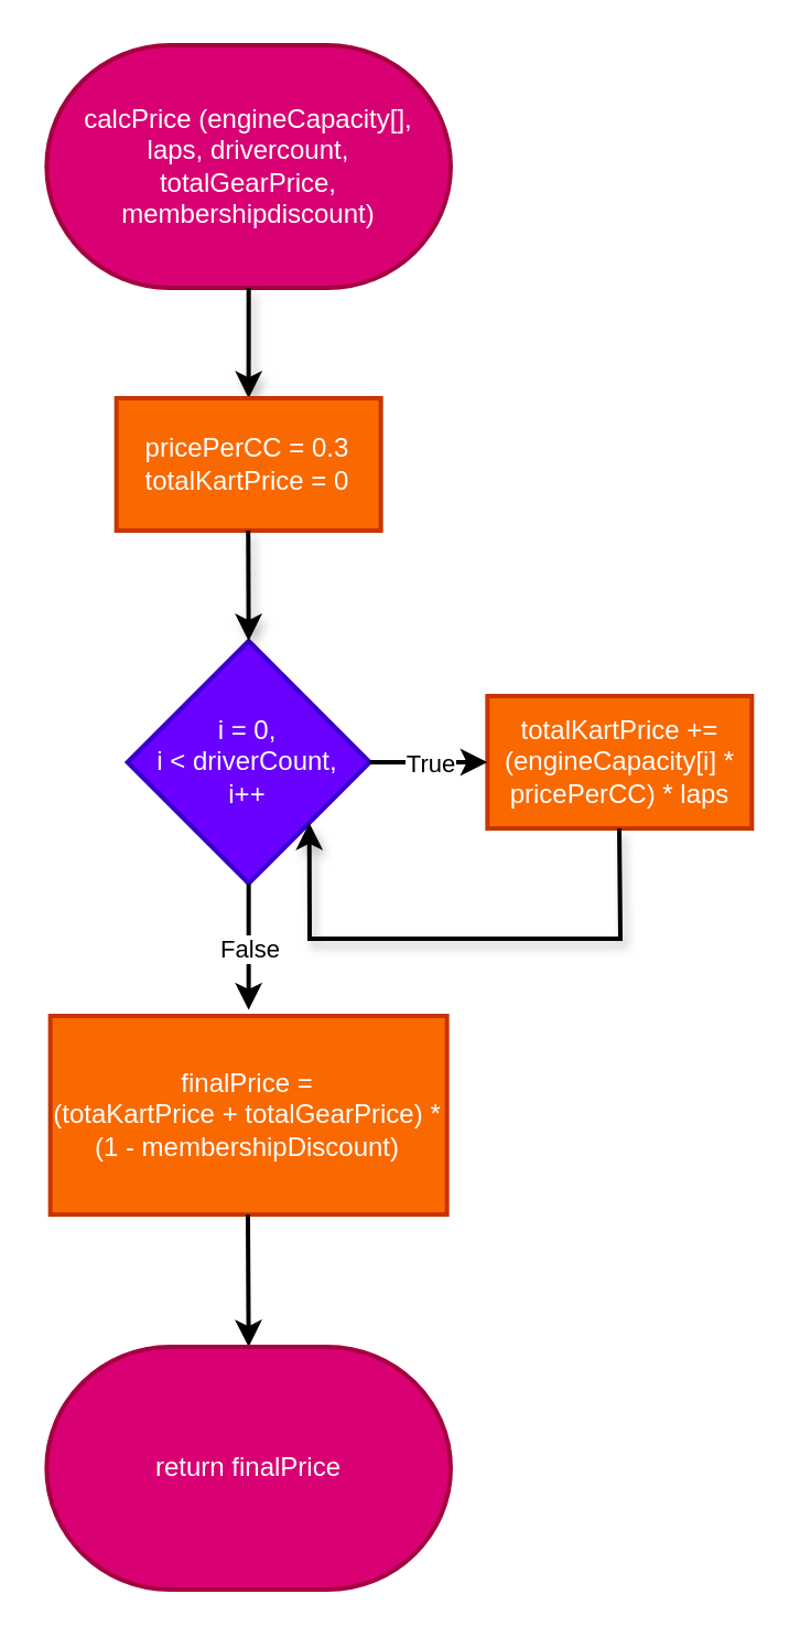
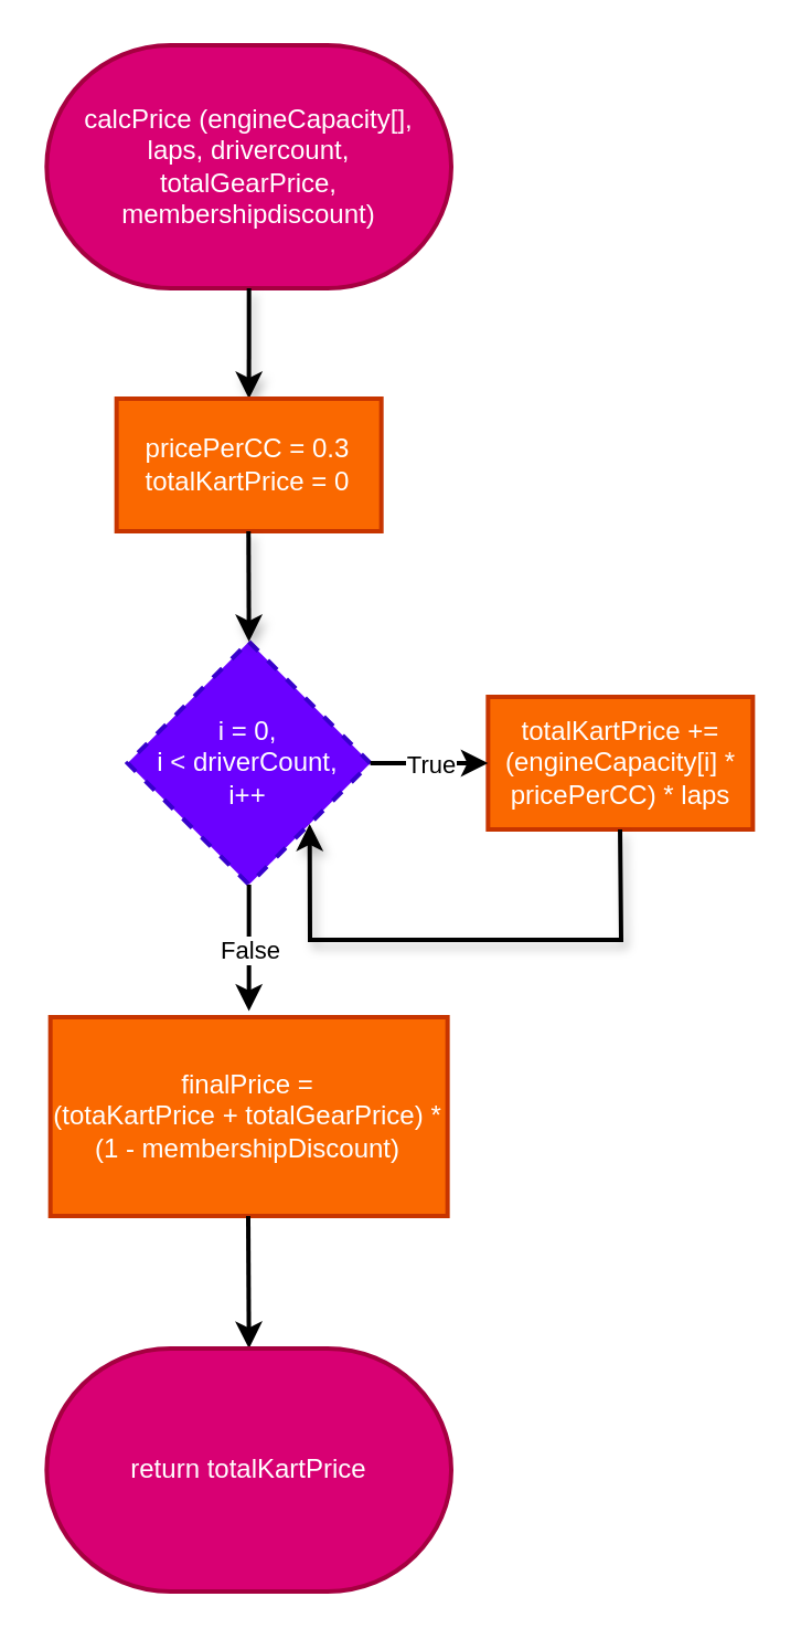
  <mxCell id="0" />
  <mxCell id="1" parent="0" />
  <mxCell id="2" value="calcPrice (engineCapacity[],&lt;br&gt;laps, drivercount,&lt;br&gt;totalGearPrice, membershipdiscount)" style="strokeWidth=2;html=1;shape=mxgraph.flowchart.terminator;whiteSpace=wrap;fillColor=#d80073;fontColor=#ffffff;strokeColor=#A50040;" parent="1" vertex="1"><mxGeometry x="20.67" y="20" width="183.33" height="110" as="geometry" /></mxCell>
  <mxCell id="3" value="" style="edgeStyle=none;html=1;strokeWidth=2;shadow=1;entryX=0.5;entryY=0;entryDx=0;entryDy=0;exitX=0.5;exitY=1;exitDx=0;exitDy=0;exitPerimeter=0;" parent="1" target="6" edge="1" source="2"><mxGeometry relative="1" as="geometry"><mxPoint x="111.99" y="130" as="sourcePoint" /><mxPoint x="112.33" y="180" as="targetPoint" /></mxGeometry></mxCell>
  <mxCell id="4" value="totalKartPrice += (engineCapacity[i] * pricePerCC) * laps" style="whiteSpace=wrap;html=1;strokeWidth=2;fillColor=#fa6800;fontColor=#FFFFFF;strokeColor=#C73500;" parent="1" vertex="1"><mxGeometry x="220.67" y="315" width="120" height="60" as="geometry" /></mxCell>
- <mxCell id="5" value="i = 0,&lt;br&gt;i &amp;lt; driverCount,&lt;br&gt;i++" style="rhombus;whiteSpace=wrap;html=1;strokeWidth=2;fillColor=#6a00ff;fontColor=#ffffff;strokeColor=#3700CC;" parent="1" vertex="1"><mxGeometry x="57.33" y="290" width="110" height="110" as="geometry" /></mxCell>
+ <mxCell id="5" value="i = 0,&lt;br&gt;i &amp;lt; driverCount,&lt;br&gt;i++" style="rhombus;whiteSpace=wrap;html=1;strokeWidth=2;fillColor=#6a00ff;fontColor=#ffffff;strokeColor=#3700CC;dashed=1;" parent="1" vertex="1"><mxGeometry x="57.33" y="290" width="110" height="110" as="geometry" /></mxCell>
  <mxCell id="6" value="pricePerCC = 0.3&lt;br&gt;totalKartPrice = 0" style="whiteSpace=wrap;html=1;strokeWidth=2;fillColor=#fa6800;fontColor=#FFFFFF;strokeColor=#C73500;" parent="1" vertex="1"><mxGeometry x="52.33" y="180" width="120" height="60" as="geometry" /></mxCell>
  <mxCell id="7" value="" style="edgeStyle=none;html=1;strokeWidth=2;shadow=1;entryX=0.5;entryY=0;entryDx=0;entryDy=0;" parent="1" target="5" edge="1"><mxGeometry relative="1" as="geometry"><mxPoint x="112.13" y="240" as="sourcePoint" /><mxPoint x="112.14" y="290" as="targetPoint" /></mxGeometry></mxCell>
  <mxCell id="8" value="finalPrice =&lt;br&gt;(totaKartPrice + totalGearPrice) *&lt;br&gt;(1 - membershipDiscount)" style="whiteSpace=wrap;html=1;strokeWidth=2;fillColor=#fa6800;fontColor=#FFFFFF;strokeColor=#C73500;" parent="1" vertex="1"><mxGeometry x="22.33" y="460" width="180" height="90" as="geometry" /></mxCell>
  <mxCell id="9" value="" style="edgeStyle=none;html=1;strokeWidth=2;entryX=0.5;entryY=0;entryDx=0;entryDy=0;entryPerimeter=0;" parent="1" edge="1"><mxGeometry relative="1" as="geometry"><mxPoint x="111.99" y="550" as="sourcePoint" /><mxPoint x="112.34" y="610" as="targetPoint" /></mxGeometry></mxCell>
  <mxCell id="10" value="" style="edgeStyle=none;html=1;strokeWidth=2;shadow=1;rounded=0;curved=0;entryX=1;entryY=1;entryDx=0;entryDy=0;" parent="1" target="5" edge="1"><mxGeometry relative="1" as="geometry"><mxPoint x="280.51" y="375" as="sourcePoint" /><mxPoint x="114" y="425" as="targetPoint" /><Array as="points"><mxPoint x="281" y="425" /><mxPoint x="140" y="425" /></Array></mxGeometry></mxCell>
  <mxCell id="11" value="" style="endArrow=classic;html=1;exitX=1;exitY=0.5;exitDx=0;exitDy=0;entryX=0;entryY=0.5;entryDx=0;entryDy=0;strokeWidth=2;" parent="1" source="5" target="4" edge="1"><mxGeometry relative="1" as="geometry"><mxPoint x="74" y="390" as="sourcePoint" /><mxPoint x="174" y="390" as="targetPoint" /></mxGeometry></mxCell>
  <mxCell id="12" value="True" style="edgeLabel;resizable=0;html=1;;align=center;verticalAlign=middle;" parent="11" connectable="0" vertex="1"><mxGeometry relative="1" as="geometry" /></mxCell>
  <mxCell id="13" value="" style="endArrow=classic;html=1;exitX=0.5;exitY=1;exitDx=0;exitDy=0;entryX=0.5;entryY=-0.03;entryDx=0;entryDy=0;entryPerimeter=0;strokeWidth=2;" parent="1" source="5" target="8" edge="1"><mxGeometry relative="1" as="geometry"><mxPoint x="74" y="390" as="sourcePoint" /><mxPoint x="174" y="390" as="targetPoint" /></mxGeometry></mxCell>
  <mxCell id="14" value="False" style="edgeLabel;resizable=0;html=1;;align=center;verticalAlign=middle;" parent="13" connectable="0" vertex="1"><mxGeometry relative="1" as="geometry" /></mxCell>
- <mxCell id="15" value="return finalPrice" style="strokeWidth=2;html=1;shape=mxgraph.flowchart.terminator;whiteSpace=wrap;fillColor=#d80073;fontColor=#ffffff;strokeColor=#A50040;" vertex="1" parent="1"><mxGeometry x="20.67" y="610" width="183.33" height="110" as="geometry" /></mxCell>
+ <mxCell id="15" value="return totalKartPrice" style="strokeWidth=2;html=1;shape=mxgraph.flowchart.terminator;whiteSpace=wrap;fillColor=#d80073;fontColor=#ffffff;strokeColor=#A50040;" vertex="1" parent="1"><mxGeometry x="20.67" y="610" width="183.33" height="110" as="geometry" /></mxCell>
